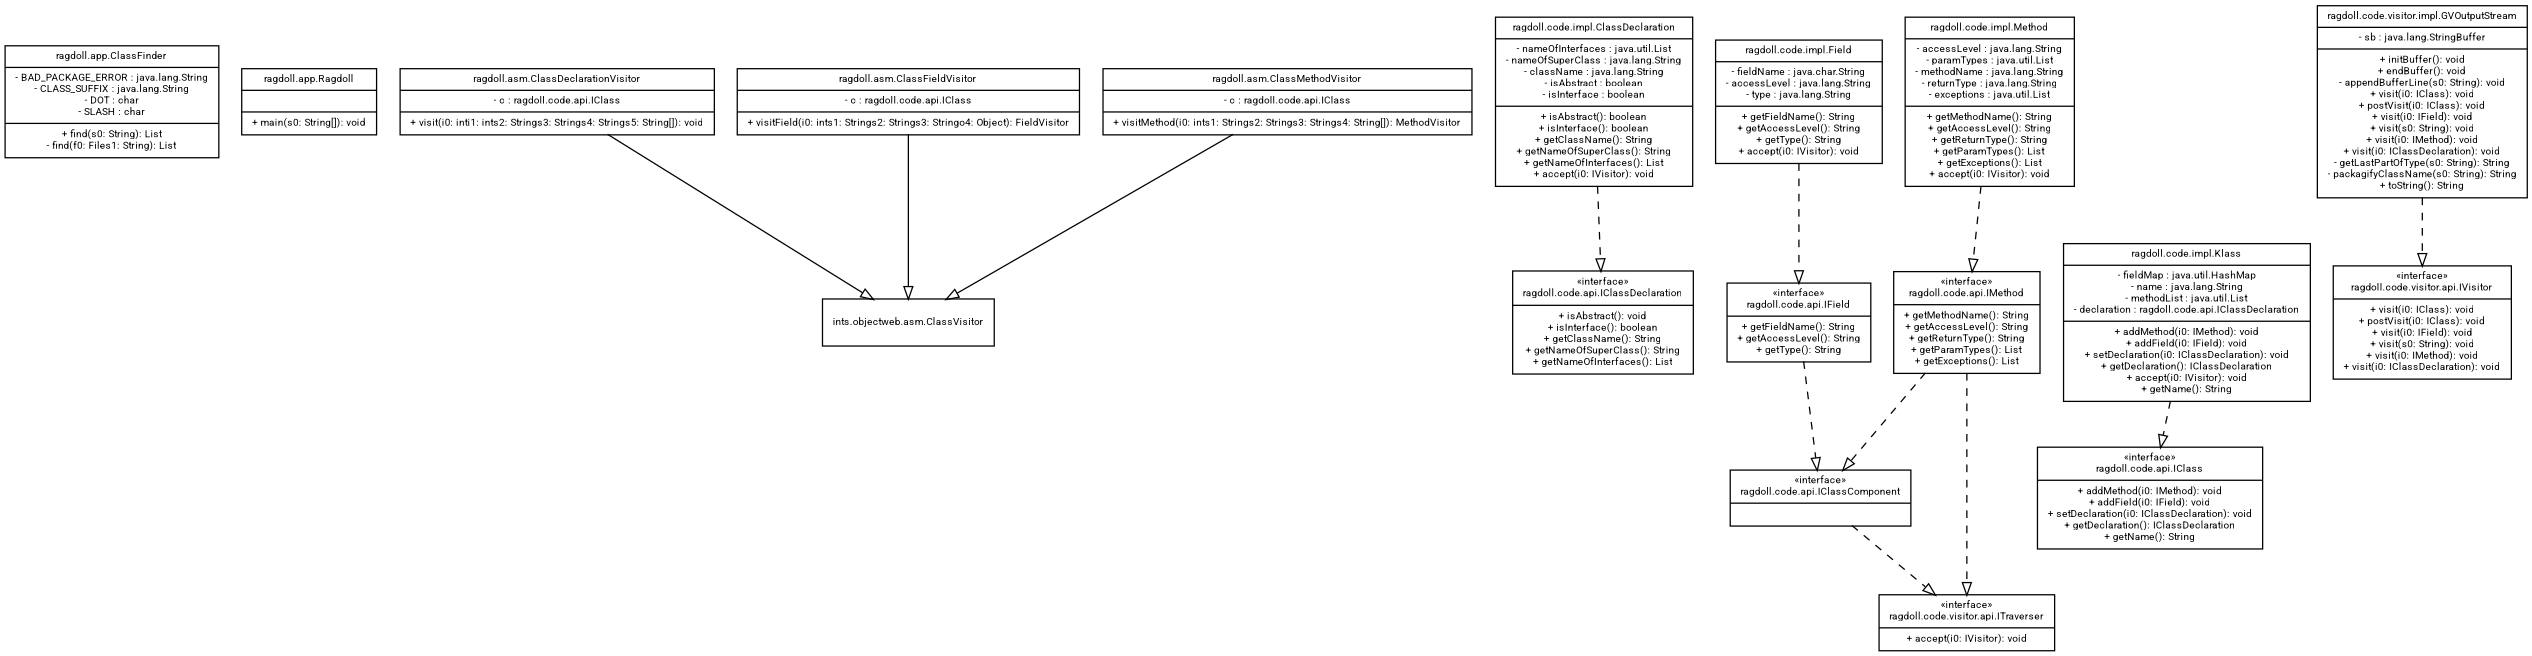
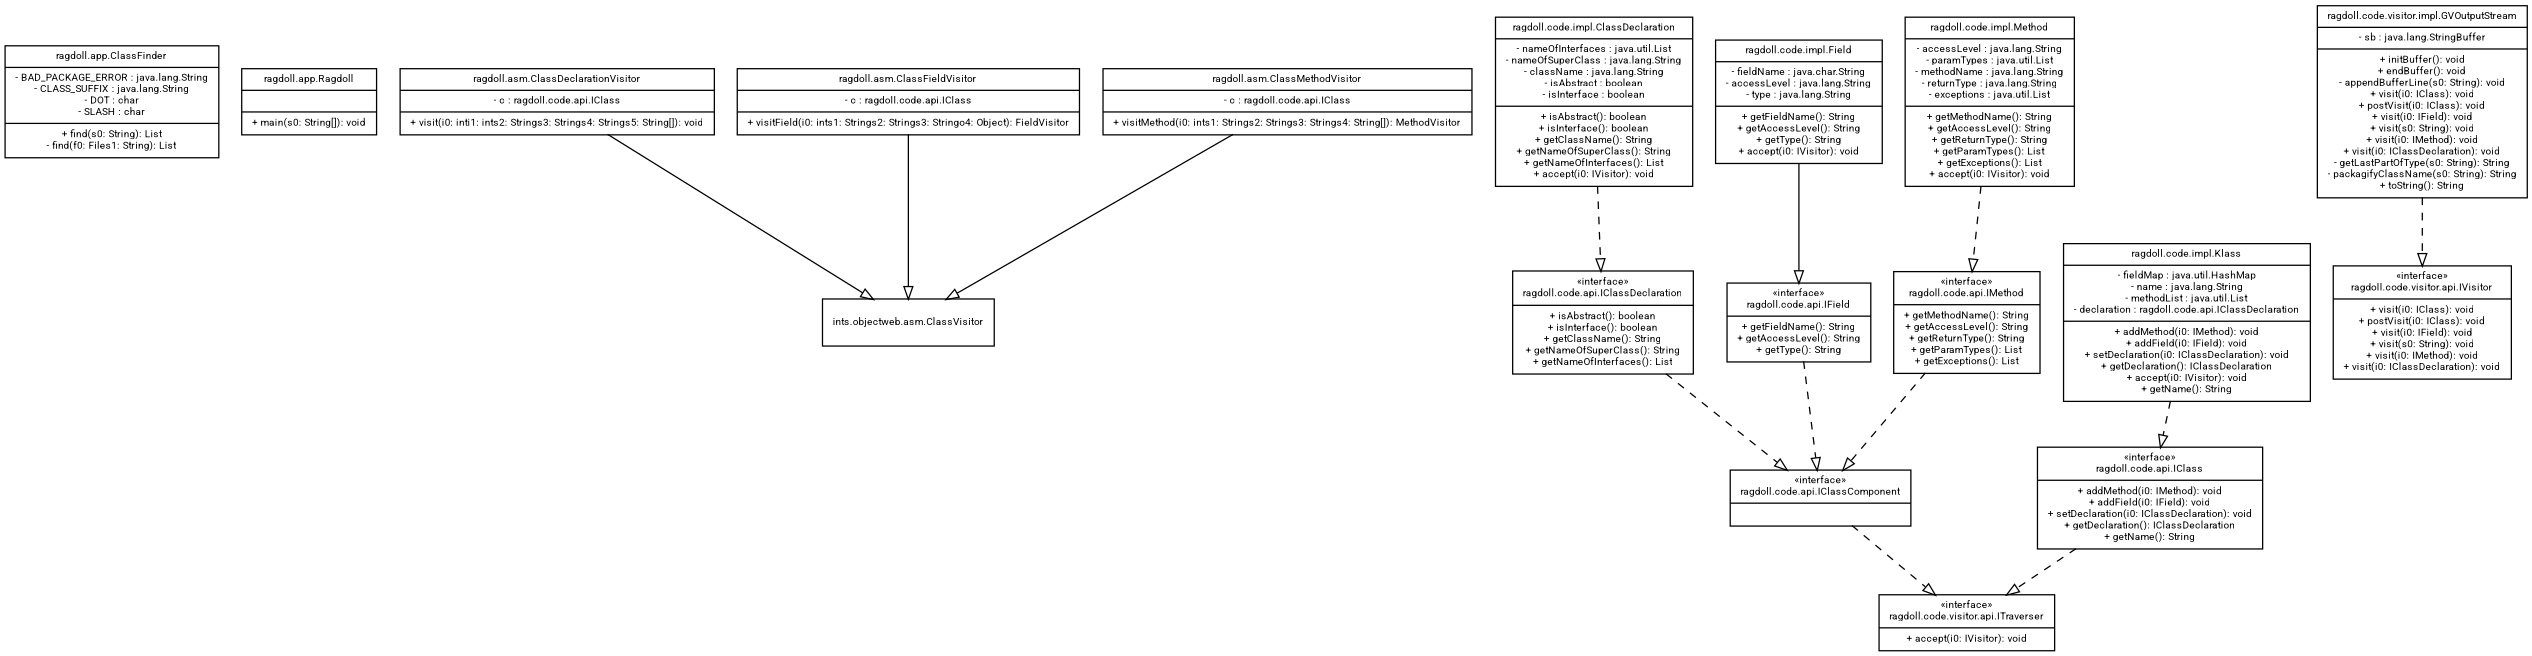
  digraph {
    fontname=Roboto
    fontsize=8
    node [fontname=Roboto fontsize=8 shape=record]
    edge [arrowhead=empty fontname=Roboto style=dashed]
    n1 [label=<{ragdoll.app.ClassFinder|- BAD_PACKAGE_ERROR : java.lang.String<br/>- CLASS_SUFFIX : java.lang.String<br/>- DOT : char<br/>- SLASH : char<br/>|+ find(s0: String): List<br/>- find(f0: Files1: String): List<br/>}>]
    n2 [label=<{ragdoll.app.Ragdoll||+ main(s0: String[]): void<br/>}>]
    n3 [label=<{ragdoll.asm.ClassDeclarationVisitor|- c : ragdoll.code.api.IClass<br/>|+ visit(i0: inti1: ints2: Strings3: Strings4: Strings5: String[]): void<br/>}>]
    n4 [label="ints.objectweb.asm.ClassVisitor"]
    n5 [label=<{ragdoll.asm.ClassFieldVisitor|- c : ragdoll.code.api.IClass<br/>|+ visitField(i0: ints1: Strings2: Strings3: Stringo4: Object): FieldVisitor<br/>}>]
    n6 [label=<{ragdoll.asm.ClassMethodVisitor|- c : ragdoll.code.api.IClass<br/>|+ visitMethod(i0: ints1: Strings2: Strings3: Strings4: String[]): MethodVisitor<br/>}>]
    n7 [label=<{«interface»<br/>ragdoll.code.api.IClass|+ addMethod(i0: IMethod): void<br/>+ addField(i0: IField): void<br/>+ setDeclaration(i0: IClassDeclaration): void<br/>+ getDeclaration(): IClassDeclaration<br/>+ getName(): String<br/>}>]
    n8 [label=<{«interface»<br/>ragdoll.code.visitor.api.ITraverser|+ accept(i0: IVisitor): void<br/>}>]
    n9 [label=<{«interface»<br/>ragdoll.code.api.IClassComponent|}>]
-   n10 [label=<{«interface»<br/>ragdoll.code.api.IClassDeclaration|+ isAbstract(): void<br/>+ isInterface(): boolean<br/>+ getClassName(): String<br/>+ getNameOfSuperClass(): String<br/>+ getNameOfInterfaces(): List<br/>}>]
+   n10 [label=<{«interface»<br/>ragdoll.code.api.IClassDeclaration|+ isAbstract(): boolean<br/>+ isInterface(): boolean<br/>+ getClassName(): String<br/>+ getNameOfSuperClass(): String<br/>+ getNameOfInterfaces(): List<br/>}>]
    n11 [label=<{«interface»<br/>ragdoll.code.api.IField|+ getFieldName(): String<br/>+ getAccessLevel(): String<br/>+ getType(): String<br/>}>]
    n12 [label=<{«interface»<br/>ragdoll.code.api.IMethod|+ getMethodName(): String<br/>+ getAccessLevel(): String<br/>+ getReturnType(): String<br/>+ getParamTypes(): List<br/>+ getExceptions(): List<br/>}>]
    n13 [label=<{ragdoll.code.impl.ClassDeclaration|- nameOfInterfaces : java.util.List<br/>- nameOfSuperClass : java.lang.String<br/>- className : java.lang.String<br/>- isAbstract : boolean<br/>- isInterface : boolean<br/>|+ isAbstract(): boolean<br/>+ isInterface(): boolean<br/>+ getClassName(): String<br/>+ getNameOfSuperClass(): String<br/>+ getNameOfInterfaces(): List<br/>+ accept(i0: IVisitor): void<br/>}>]
    n14 [label=<{ragdoll.code.impl.Field|- fieldName : java.char.String<br/>- accessLevel : java.lang.String<br/>- type : java.lang.String<br/>|+ getFieldName(): String<br/>+ getAccessLevel(): String<br/>+ getType(): String<br/>+ accept(i0: IVisitor): void<br/>}>]
    n15 [label=<{ragdoll.code.impl.Klass|- fieldMap : java.util.HashMap<br/>- name : java.lang.String<br/>- methodList : java.util.List<br/>- declaration : ragdoll.code.api.IClassDeclaration<br/>|+ addMethod(i0: IMethod): void<br/>+ addField(i0: IField): void<br/>+ setDeclaration(i0: IClassDeclaration): void<br/>+ getDeclaration(): IClassDeclaration<br/>+ accept(i0: IVisitor): void<br/>+ getName(): String<br/>}>]
    n16 [label=<{ragdoll.code.impl.Method|- accessLevel : java.lang.String<br/>- paramTypes : java.util.List<br/>- methodName : java.lang.String<br/>- returnType : java.lang.String<br/>- exceptions : java.util.List<br/>|+ getMethodName(): String<br/>+ getAccessLevel(): String<br/>+ getReturnType(): String<br/>+ getParamTypes(): List<br/>+ getExceptions(): List<br/>+ accept(i0: IVisitor): void<br/>}>]
    n17 [label=<{«interface»<br/>ragdoll.code.visitor.api.IVisitor|+ visit(i0: IClass): void<br/>+ postVisit(i0: IClass): void<br/>+ visit(i0: IField): void<br/>+ visit(s0: String): void<br/>+ visit(i0: IMethod): void<br/>+ visit(i0: IClassDeclaration): void<br/>}>]
    n18 [label=<{ragdoll.code.visitor.impl.GVOutputStream|- sb : java.lang.StringBuffer<br/>|+ initBuffer(): void<br/>+ endBuffer(): void<br/>- appendBufferLine(s0: String): void<br/>+ visit(i0: IClass): void<br/>+ postVisit(i0: IClass): void<br/>+ visit(i0: IField): void<br/>+ visit(s0: String): void<br/>+ visit(i0: IMethod): void<br/>+ visit(i0: IClassDeclaration): void<br/>- getLastPartOfType(s0: String): String<br/>- packagifyClassName(s0: String): String<br/>+ toString(): String<br/>}>]
    n3 -> n4 [style=solid]
    n5 -> n4 [style=solid]
    n6 -> n4 [style=solid]
-   n12 -> n8
+   n7 -> n8
    n9 -> n8
+   n10 -> n9
    n11 -> n9
    n12 -> n9
    n13 -> n10
-   n14 -> n11
+   n14 -> n11 [style=solid]
    n15 -> n7
    n16 -> n12
    n18 -> n17
  }
